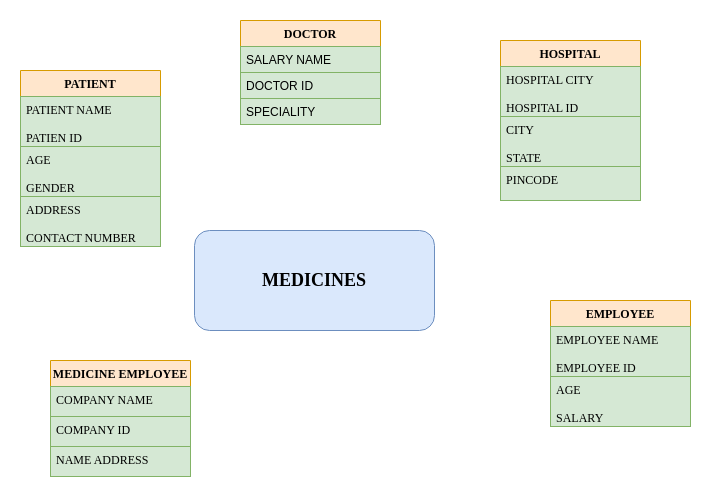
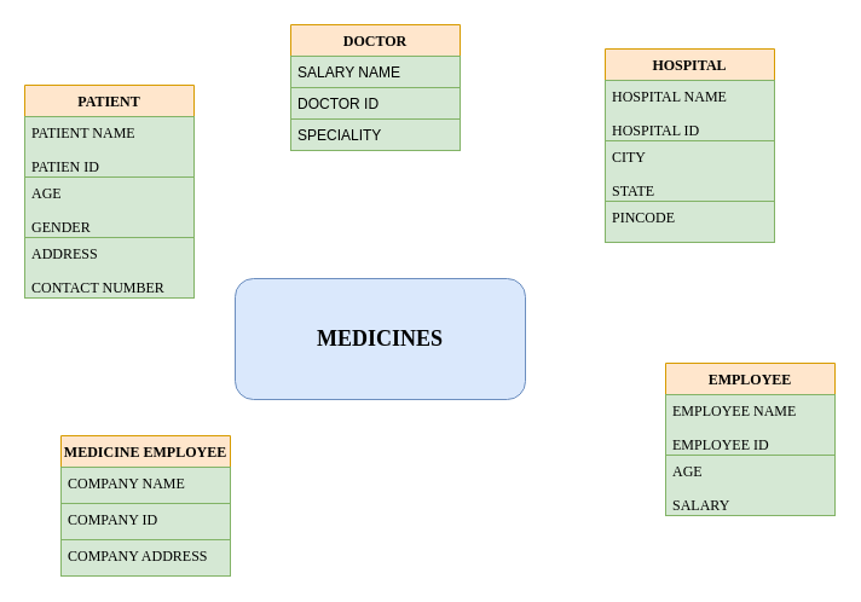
  <mxCell id="0" />
  <mxCell id="1" parent="0" />
  <mxCell id="2" value="&lt;p style=&quot;font-size: 18px&quot;&gt;&lt;font face=&quot;Times New Roman&quot;&gt;&lt;b&gt;MEDICINES&lt;/b&gt;&lt;/font&gt;&lt;/p&gt;" style="rounded=1;whiteSpace=wrap;html=1;fillColor=#dae8fc;strokeColor=#6c8ebf;" parent="1" vertex="1"><mxGeometry x="194" y="230" width="240" height="100" as="geometry" /></mxCell>
  <mxCell id="3" value="DOCTOR" style="swimlane;fontStyle=1;childLayout=stackLayout;horizontal=1;startSize=26;horizontalStack=0;resizeParent=1;resizeParentMax=0;resizeLast=0;collapsible=1;marginBottom=0;fontFamily=Times New Roman;fillColor=#ffe6cc;strokeColor=#d79b00;" parent="1" vertex="1"><mxGeometry x="240" y="20" width="140" height="104" as="geometry" /></mxCell>
  <mxCell id="4" value="SALARY NAME" style="text;strokeColor=#82b366;fillColor=#d5e8d4;align=left;verticalAlign=top;spacingLeft=4;spacingRight=4;overflow=hidden;rotatable=0;points=[[0,0.5],[1,0.5]];portConstraint=eastwest;" parent="3" vertex="1"><mxGeometry y="26" width="140" height="26" as="geometry" /></mxCell>
  <mxCell id="5" value="DOCTOR ID" style="text;strokeColor=#82b366;fillColor=#d5e8d4;align=left;verticalAlign=top;spacingLeft=4;spacingRight=4;overflow=hidden;rotatable=0;points=[[0,0.5],[1,0.5]];portConstraint=eastwest;" parent="3" vertex="1"><mxGeometry y="52" width="140" height="26" as="geometry" /></mxCell>
  <mxCell id="6" value="SPECIALITY" style="text;strokeColor=#82b366;fillColor=#d5e8d4;align=left;verticalAlign=top;spacingLeft=4;spacingRight=4;overflow=hidden;rotatable=0;points=[[0,0.5],[1,0.5]];portConstraint=eastwest;" parent="3" vertex="1"><mxGeometry y="78" width="140" height="26" as="geometry" /></mxCell>
  <mxCell id="7" value="PATIENT" style="swimlane;fontStyle=1;childLayout=stackLayout;horizontal=1;startSize=26;horizontalStack=0;resizeParent=1;resizeParentMax=0;resizeLast=0;collapsible=1;marginBottom=0;fontFamily=Times New Roman;fillColor=#ffe6cc;strokeColor=#d79b00;" parent="1" vertex="1"><mxGeometry x="20" y="70" width="140" height="176" as="geometry" /></mxCell>
  <mxCell id="8" value="PATIENT NAME&#10;&#10;PATIEN ID&#10;" style="text;strokeColor=#82b366;fillColor=#d5e8d4;align=left;verticalAlign=top;spacingLeft=4;spacingRight=4;overflow=hidden;rotatable=0;points=[[0,0.5],[1,0.5]];portConstraint=eastwest;fontFamily=Times New Roman;" parent="7" vertex="1"><mxGeometry y="26" width="140" height="50" as="geometry" /></mxCell>
  <mxCell id="9" value="AGE&#10;&#10;GENDER" style="text;strokeColor=#82b366;fillColor=#d5e8d4;align=left;verticalAlign=top;spacingLeft=4;spacingRight=4;overflow=hidden;rotatable=0;points=[[0,0.5],[1,0.5]];portConstraint=eastwest;fontFamily=Times New Roman;" parent="7" vertex="1"><mxGeometry y="76" width="140" height="50" as="geometry" /></mxCell>
  <mxCell id="10" value="ADDRESS&#10;&#10;CONTACT NUMBER" style="text;strokeColor=#82b366;fillColor=#d5e8d4;align=left;verticalAlign=top;spacingLeft=4;spacingRight=4;overflow=hidden;rotatable=0;points=[[0,0.5],[1,0.5]];portConstraint=eastwest;fontFamily=Times New Roman;strokeWidth=1;" parent="7" vertex="1"><mxGeometry y="126" width="140" height="50" as="geometry" /></mxCell>
  <mxCell id="11" value="MEDICINE EMPLOYEE" style="swimlane;fontStyle=1;childLayout=stackLayout;horizontal=1;startSize=26;horizontalStack=0;resizeParent=1;resizeParentMax=0;resizeLast=0;collapsible=1;marginBottom=0;fontFamily=Times New Roman;fillColor=#ffe6cc;strokeColor=#d79b00;" parent="1" vertex="1"><mxGeometry x="50" y="360" width="140" height="116" as="geometry" /></mxCell>
  <mxCell id="12" value="COMPANY NAME" style="text;strokeColor=#82b366;fillColor=#d5e8d4;align=left;verticalAlign=top;spacingLeft=4;spacingRight=4;overflow=hidden;rotatable=0;points=[[0,0.5],[1,0.5]];portConstraint=eastwest;fontFamily=Times New Roman;fontStyle=0" parent="11" vertex="1"><mxGeometry y="26" width="140" height="30" as="geometry" /></mxCell>
  <mxCell id="13" value="COMPANY ID" style="text;strokeColor=#82b366;fillColor=#d5e8d4;align=left;verticalAlign=top;spacingLeft=4;spacingRight=4;overflow=hidden;rotatable=0;points=[[0,0.5],[1,0.5]];portConstraint=eastwest;fontFamily=Times New Roman;" parent="11" vertex="1"><mxGeometry y="56" width="140" height="30" as="geometry" /></mxCell>
- <mxCell id="14" value="NAME ADDRESS" style="text;strokeColor=#82b366;fillColor=#d5e8d4;align=left;verticalAlign=top;spacingLeft=4;spacingRight=4;overflow=hidden;rotatable=0;points=[[0,0.5],[1,0.5]];portConstraint=eastwest;fontFamily=Times New Roman;strokeWidth=1;" parent="11" vertex="1"><mxGeometry y="86" width="140" height="30" as="geometry" /></mxCell>
+ <mxCell id="14" value="COMPANY ADDRESS" style="text;strokeColor=#82b366;fillColor=#d5e8d4;align=left;verticalAlign=top;spacingLeft=4;spacingRight=4;overflow=hidden;rotatable=0;points=[[0,0.5],[1,0.5]];portConstraint=eastwest;fontFamily=Times New Roman;strokeWidth=1;" parent="11" vertex="1"><mxGeometry y="86" width="140" height="30" as="geometry" /></mxCell>
  <mxCell id="15" value="EMPLOYEE" style="swimlane;fontStyle=1;childLayout=stackLayout;horizontal=1;startSize=26;horizontalStack=0;resizeParent=1;resizeParentMax=0;resizeLast=0;collapsible=1;marginBottom=0;fontFamily=Times New Roman;fillColor=#ffe6cc;strokeColor=#d79b00;" parent="1" vertex="1"><mxGeometry x="550" y="300" width="140" height="126" as="geometry" /></mxCell>
  <mxCell id="16" value="EMPLOYEE NAME&#10;&#10;EMPLOYEE ID" style="text;strokeColor=#82b366;fillColor=#d5e8d4;align=left;verticalAlign=top;spacingLeft=4;spacingRight=4;overflow=hidden;rotatable=0;points=[[0,0.5],[1,0.5]];portConstraint=eastwest;fontFamily=Times New Roman;" parent="15" vertex="1"><mxGeometry y="26" width="140" height="50" as="geometry" /></mxCell>
  <mxCell id="17" value="AGE&#10;&#10;SALARY" style="text;strokeColor=#82b366;fillColor=#d5e8d4;align=left;verticalAlign=top;spacingLeft=4;spacingRight=4;overflow=hidden;rotatable=0;points=[[0,0.5],[1,0.5]];portConstraint=eastwest;fontFamily=Times New Roman;" parent="15" vertex="1"><mxGeometry y="76" width="140" height="50" as="geometry" /></mxCell>
  <mxCell id="18" value="HOSPITAL" style="swimlane;fontStyle=1;childLayout=stackLayout;horizontal=1;startSize=26;horizontalStack=0;resizeParent=1;resizeParentMax=0;resizeLast=0;collapsible=1;marginBottom=0;fontFamily=Times New Roman;fillColor=#ffe6cc;strokeColor=#d79b00;" parent="1" vertex="1"><mxGeometry x="500" y="40" width="140" height="160" as="geometry" /></mxCell>
- <mxCell id="19" value="HOSPITAL CITY&#10;&#10;HOSPITAL ID" style="text;strokeColor=#82b366;fillColor=#d5e8d4;align=left;verticalAlign=top;spacingLeft=4;spacingRight=4;overflow=hidden;rotatable=0;points=[[0,0.5],[1,0.5]];portConstraint=eastwest;fontFamily=Times New Roman;" parent="18" vertex="1"><mxGeometry y="26" width="140" height="50" as="geometry" /></mxCell>
+ <mxCell id="19" value="HOSPITAL NAME&#10;&#10;HOSPITAL ID" style="text;strokeColor=#82b366;fillColor=#d5e8d4;align=left;verticalAlign=top;spacingLeft=4;spacingRight=4;overflow=hidden;rotatable=0;points=[[0,0.5],[1,0.5]];portConstraint=eastwest;fontFamily=Times New Roman;" parent="18" vertex="1"><mxGeometry y="26" width="140" height="50" as="geometry" /></mxCell>
  <mxCell id="20" value="CITY&#10;&#10;STATE" style="text;strokeColor=#82b366;fillColor=#d5e8d4;align=left;verticalAlign=top;spacingLeft=4;spacingRight=4;overflow=hidden;rotatable=0;points=[[0,0.5],[1,0.5]];portConstraint=eastwest;fontFamily=Times New Roman;" parent="18" vertex="1"><mxGeometry y="76" width="140" height="50" as="geometry" /></mxCell>
  <mxCell id="21" value="PINCODE&#10;" style="text;strokeColor=#82b366;fillColor=#d5e8d4;align=left;verticalAlign=top;spacingLeft=4;spacingRight=4;overflow=hidden;rotatable=0;points=[[0,0.5],[1,0.5]];portConstraint=eastwest;fontFamily=Times New Roman;strokeWidth=1;" parent="18" vertex="1"><mxGeometry y="126" width="140" height="34" as="geometry" /></mxCell>
